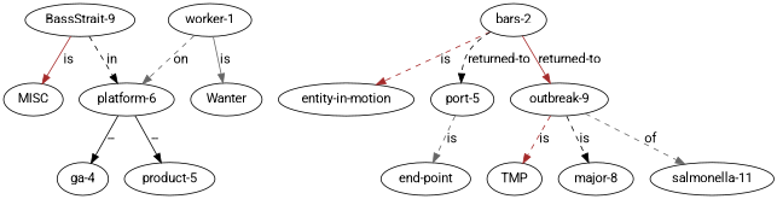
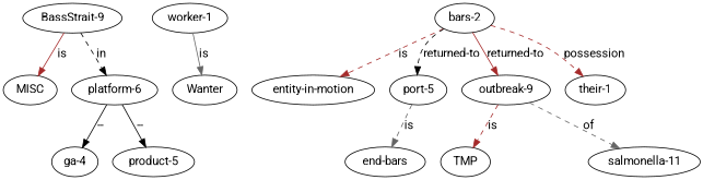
  digraph {
    fontname=Roboto
    node [fontname=Roboto]
    edge [color=brown fontname=Roboto style=dashed]
    "BassStrait-9"
    MISC
    "platform-6"
    "worker-1"
    Wanter
    "ga-4"
    "product-5"
    "bars-2"
    "entity-in-motion"
    "port-5"
    "outbreak-9"
-   "end-point"
+   "their-1"
+   "end-point" [label="end-bars"]
    TMP
-   "major-8"
    "salmonella-11"
    "BassStrait-9" -> MISC [label=" is " style=solid]
    "BassStrait-9" -> "platform-6" [color=black label=in]
    "platform-6" -> "ga-4" [color=black label="--" style=solid]
    "platform-6" -> "product-5" [color=black label="--" style=solid]
-   "worker-1" -> "platform-6" [color=gray40 label=on]
    "worker-1" -> Wanter [color=gray40 label=is style=solid]
    "bars-2" -> "entity-in-motion" [label=is]
    "bars-2" -> "port-5" [color=black label="returned-to"]
    "bars-2" -> "outbreak-9" [label="returned-to" style=solid]
+   "bars-2" -> "their-1" [label=possession]
    "port-5" -> "end-point" [color=gray40 label=is]
    "outbreak-9" -> TMP [label=is]
-   "outbreak-9" -> "major-8" [color=black label=is]
    "outbreak-9" -> "salmonella-11" [color=gray40 label=of]
  }
